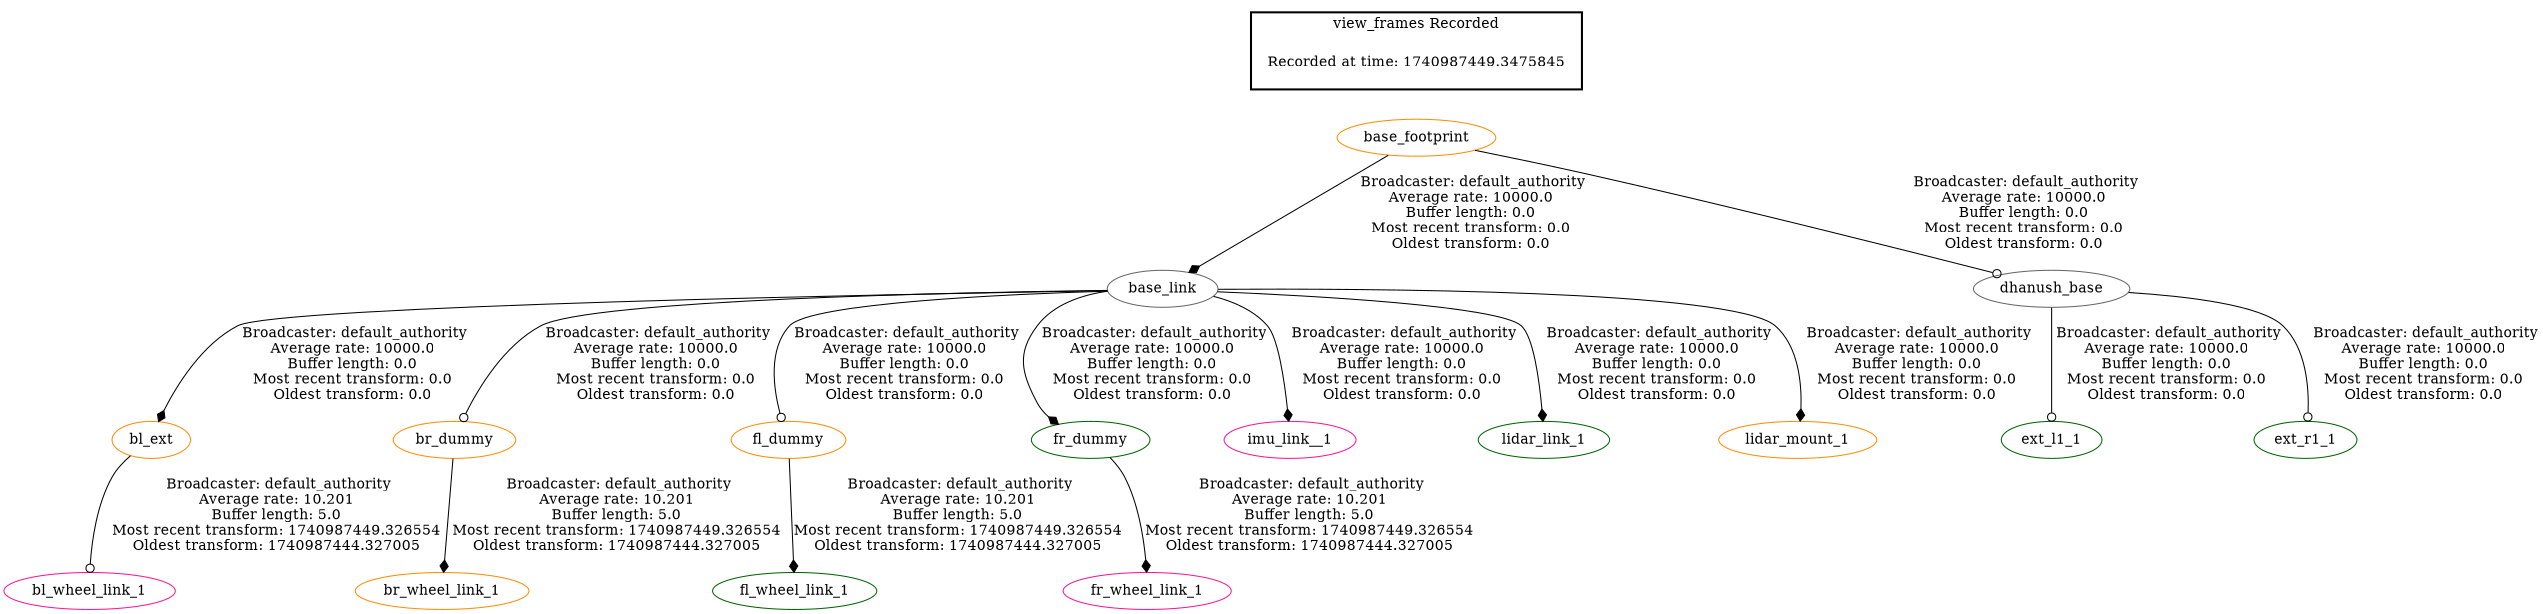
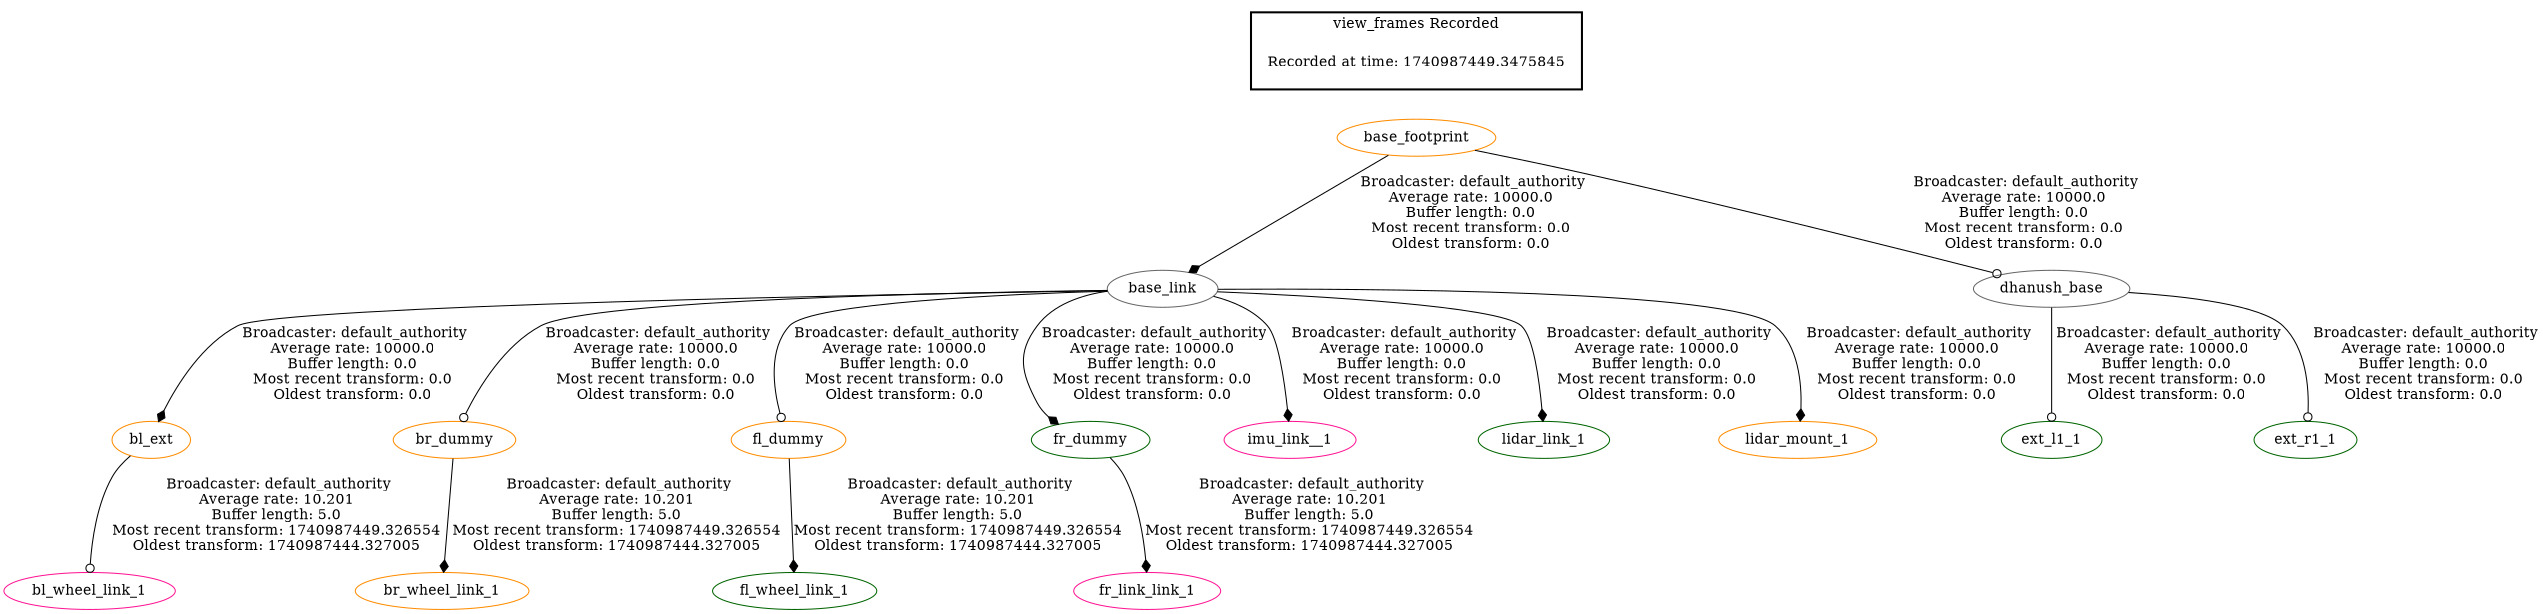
  digraph {
    node [color=darkgreen]
    edge [arrowhead=diamond]
    "Recorded at time: 1740987449.3475845" [shape=plaintext]
    base_footprint [color=darkorange]
    base_link [color=gray40]
    n4 [color=darkorange label=bl_ext]
    br_dummy [color=darkorange]
    fl_dummy [color=darkorange]
    fr_dummy
    imu_link__1 [color=deeppink]
    lidar_link_1
    lidar_mount_1 [color=darkorange]
    bl_wheel_link_1 [color=deeppink]
    br_wheel_link_1 [color=darkorange]
    fl_wheel_link_1
-   fr_wheel_link_1 [color=deeppink]
+   fr_wheel_link_1 [color=deeppink label=fr_link_link_1]
    dhanush_base [color=gray40]
    ext_l1_1
    ext_r1_1
    subgraph cluster_1 {
      color=black
      label="view_frames Recorded"
      style=bold
      "Recorded at time: 1740987449.3475845"
    }
    "Recorded at time: 1740987449.3475845" -> base_footprint [style=invis arrowhead=""]
    base_footprint -> base_link [label=" Broadcaster: default_authority\nAverage rate: 10000.0\nBuffer length: 0.0\nMost recent transform: 0.0\nOldest transform: 0.0\n"]
    base_footprint -> dhanush_base [arrowhead=odot label=" Broadcaster: default_authority\nAverage rate: 10000.0\nBuffer length: 0.0\nMost recent transform: 0.0\nOldest transform: 0.0\n"]
    base_link -> n4 [label=" Broadcaster: default_authority\nAverage rate: 10000.0\nBuffer length: 0.0\nMost recent transform: 0.0\nOldest transform: 0.0\n"]
    base_link -> br_dummy [arrowhead=odot label=" Broadcaster: default_authority\nAverage rate: 10000.0\nBuffer length: 0.0\nMost recent transform: 0.0\nOldest transform: 0.0\n"]
    base_link -> fl_dummy [arrowhead=odot label=" Broadcaster: default_authority\nAverage rate: 10000.0\nBuffer length: 0.0\nMost recent transform: 0.0\nOldest transform: 0.0\n"]
    base_link -> fr_dummy [label=" Broadcaster: default_authority\nAverage rate: 10000.0\nBuffer length: 0.0\nMost recent transform: 0.0\nOldest transform: 0.0\n"]
    base_link -> imu_link__1 [label=" Broadcaster: default_authority\nAverage rate: 10000.0\nBuffer length: 0.0\nMost recent transform: 0.0\nOldest transform: 0.0\n"]
    base_link -> lidar_link_1 [label=" Broadcaster: default_authority\nAverage rate: 10000.0\nBuffer length: 0.0\nMost recent transform: 0.0\nOldest transform: 0.0\n"]
    base_link -> lidar_mount_1 [label=" Broadcaster: default_authority\nAverage rate: 10000.0\nBuffer length: 0.0\nMost recent transform: 0.0\nOldest transform: 0.0\n"]
    n4 -> bl_wheel_link_1 [arrowhead=odot label=" Broadcaster: default_authority\nAverage rate: 10.201\nBuffer length: 5.0\nMost recent transform: 1740987449.326554\nOldest transform: 1740987444.327005\n"]
    br_dummy -> br_wheel_link_1 [label=" Broadcaster: default_authority\nAverage rate: 10.201\nBuffer length: 5.0\nMost recent transform: 1740987449.326554\nOldest transform: 1740987444.327005\n"]
    fl_dummy -> fl_wheel_link_1 [label=" Broadcaster: default_authority\nAverage rate: 10.201\nBuffer length: 5.0\nMost recent transform: 1740987449.326554\nOldest transform: 1740987444.327005\n"]
    fr_dummy -> fr_wheel_link_1 [label=" Broadcaster: default_authority\nAverage rate: 10.201\nBuffer length: 5.0\nMost recent transform: 1740987449.326554\nOldest transform: 1740987444.327005\n"]
    dhanush_base -> ext_l1_1 [arrowhead=odot label=" Broadcaster: default_authority\nAverage rate: 10000.0\nBuffer length: 0.0\nMost recent transform: 0.0\nOldest transform: 0.0\n"]
    dhanush_base -> ext_r1_1 [arrowhead=odot label=" Broadcaster: default_authority\nAverage rate: 10000.0\nBuffer length: 0.0\nMost recent transform: 0.0\nOldest transform: 0.0\n"]
  }
